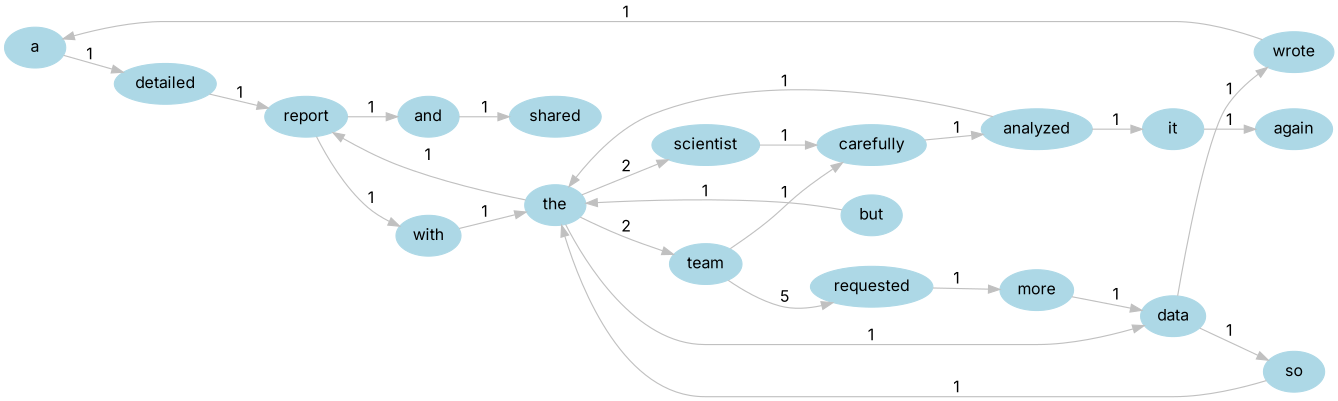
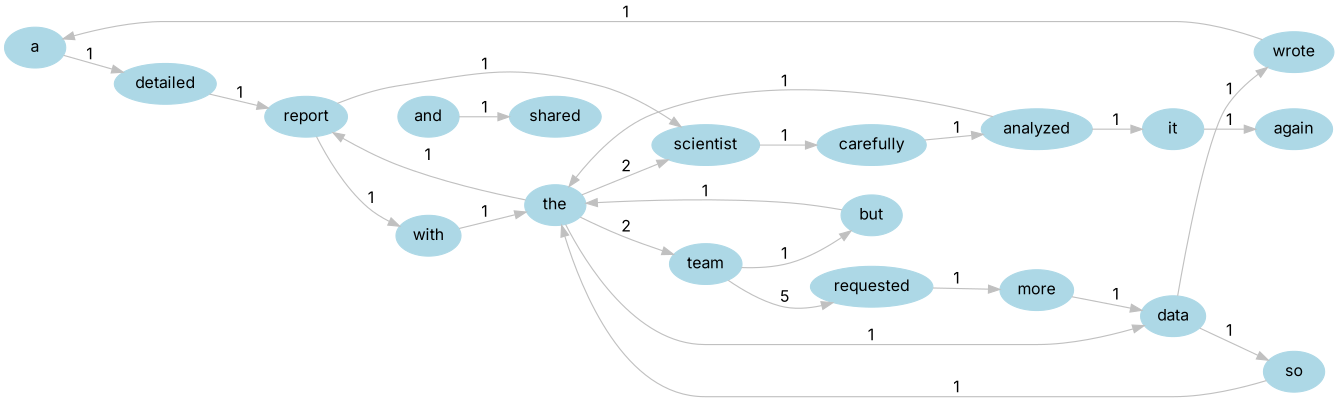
  digraph {
    fontname=Inter
    rankdir=LR
    node [color=lightblue fontname=Inter shape=ellipse style=filled]
    edge [color=gray fontname=Inter weight=1]
    a
    detailed
    report
    and
    with
    analyzed
    it
    the
    again
    data
    scientist
    team
    so
    wrote
    carefully
    but
    requested
    shared
    more
    a -> detailed [label=1]
    detailed -> report [label=1]
-   report -> and [label=1]
+   report -> scientist [label=1]
    report -> with [label=1]
    and -> shared [label=1]
    with -> the [label=1]
    analyzed -> it [label=1]
    analyzed -> the [label=1]
    it -> again [label=1]
    the -> report [label=1]
    the -> data [label=1]
    the -> scientist [label=2 weight=2]
    the -> team [label=2 weight=2]
    data -> so [label=1]
    data -> wrote [label=1]
    scientist -> carefully [label=1]
-   team -> carefully [label=1]
+   team -> but [label=1]
    team -> requested [label=5]
    so -> the [label=1]
    wrote -> a [label=1]
    carefully -> analyzed [label=1]
    but -> the [label=1]
    requested -> more [label=1]
    more -> data [label=1]
  }
